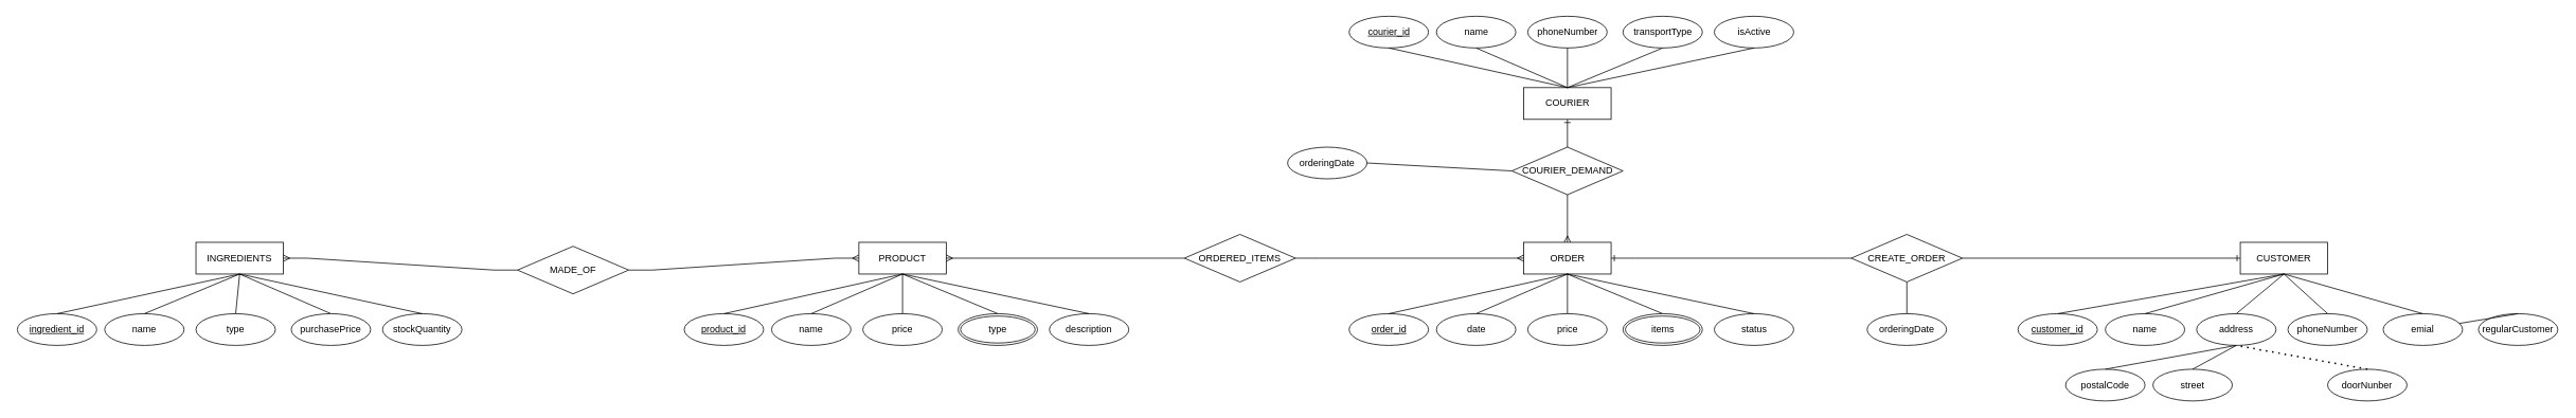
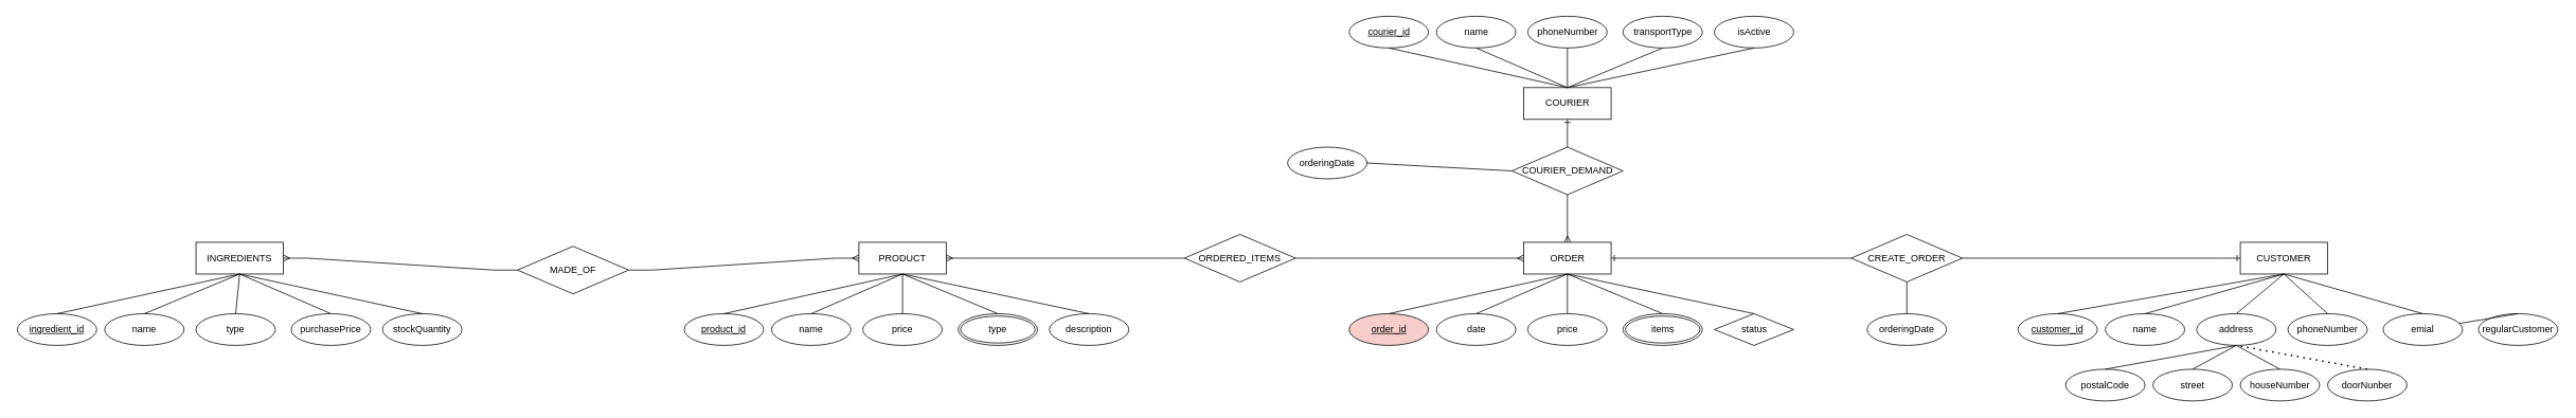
  <mxCell id="0" />
  <mxCell id="1" parent="0" />
  <mxCell id="2" value="CUSTOMER" style="rounded=0;whiteSpace=wrap;html=1;" parent="1" vertex="1"><mxGeometry x="2820" y="305" width="110" height="40" as="geometry" /></mxCell>
  <mxCell id="3" value="customer_id" style="ellipse;whiteSpace=wrap;html=1;align=center;fontStyle=4;" parent="1" vertex="1"><mxGeometry x="2540" y="395" width="100" height="40" as="geometry" /></mxCell>
  <mxCell id="4" value="name" style="ellipse;whiteSpace=wrap;html=1;align=center;" parent="1" vertex="1"><mxGeometry x="2650" y="395" width="100" height="40" as="geometry" /></mxCell>
  <mxCell id="5" value="address" style="ellipse;whiteSpace=wrap;html=1;align=center;" parent="1" vertex="1"><mxGeometry x="2765" y="395" width="100" height="40" as="geometry" /></mxCell>
  <mxCell id="6" value="phoneNumber" style="ellipse;whiteSpace=wrap;html=1;align=center;" parent="1" vertex="1"><mxGeometry x="2880" y="395" width="100" height="40" as="geometry" /></mxCell>
  <mxCell id="7" value="emial" style="ellipse;whiteSpace=wrap;html=1;align=center;" parent="1" vertex="1"><mxGeometry x="3000" y="395" width="100" height="40" as="geometry" /></mxCell>
  <mxCell id="8" value="" style="endArrow=none;html=1;rounded=0;exitX=0.5;exitY=0;exitDx=0;exitDy=0;entryX=0.5;entryY=1;entryDx=0;entryDy=0;" parent="1" source="3" target="2" edge="1"><mxGeometry width="50" height="50" relative="1" as="geometry"><mxPoint x="2770" y="395" as="sourcePoint" /><mxPoint x="2820" y="345" as="targetPoint" /></mxGeometry></mxCell>
  <mxCell id="9" value="" style="endArrow=none;html=1;rounded=0;exitX=0.5;exitY=0;exitDx=0;exitDy=0;entryX=0.5;entryY=1;entryDx=0;entryDy=0;" parent="1" source="4" target="2" edge="1"><mxGeometry width="50" height="50" relative="1" as="geometry"><mxPoint x="2770" y="395" as="sourcePoint" /><mxPoint x="2820" y="365" as="targetPoint" /></mxGeometry></mxCell>
  <mxCell id="10" value="" style="endArrow=none;html=1;rounded=0;exitX=0.5;exitY=0;exitDx=0;exitDy=0;entryX=0.5;entryY=1;entryDx=0;entryDy=0;" parent="1" source="5" target="2" edge="1"><mxGeometry width="50" height="50" relative="1" as="geometry"><mxPoint x="2770" y="395" as="sourcePoint" /><mxPoint x="2810" y="355" as="targetPoint" /></mxGeometry></mxCell>
  <mxCell id="11" value="" style="endArrow=none;html=1;rounded=0;exitX=0.5;exitY=0;exitDx=0;exitDy=0;entryX=0.5;entryY=1;entryDx=0;entryDy=0;" parent="1" source="6" target="2" edge="1"><mxGeometry width="50" height="50" relative="1" as="geometry"><mxPoint x="2770" y="395" as="sourcePoint" /><mxPoint x="2860" y="375" as="targetPoint" /></mxGeometry></mxCell>
  <mxCell id="12" value="" style="endArrow=none;html=1;rounded=0;exitX=0.5;exitY=0;exitDx=0;exitDy=0;entryX=0.5;entryY=1;entryDx=0;entryDy=0;" parent="1" source="7" target="2" edge="1"><mxGeometry width="50" height="50" relative="1" as="geometry"><mxPoint x="2770" y="395" as="sourcePoint" /><mxPoint x="2820" y="345" as="targetPoint" /></mxGeometry></mxCell>
  <mxCell id="13" value="ORDER" style="rounded=0;whiteSpace=wrap;html=1;" parent="1" vertex="1"><mxGeometry x="1917.5" y="305" width="110" height="40" as="geometry" /></mxCell>
- <mxCell id="14" value="order_id" style="ellipse;whiteSpace=wrap;html=1;align=center;fontStyle=4;" parent="1" vertex="1"><mxGeometry x="1697.5" y="395" width="100" height="40" as="geometry" /></mxCell>
+ <mxCell id="14" value="order_id" style="ellipse;whiteSpace=wrap;html=1;align=center;fontStyle=4;fillColor=#f8cecc;" parent="1" vertex="1"><mxGeometry x="1697.5" y="395" width="100" height="40" as="geometry" /></mxCell>
  <mxCell id="15" value="date" style="ellipse;whiteSpace=wrap;html=1;align=center;" parent="1" vertex="1"><mxGeometry x="1807.5" y="395" width="100" height="40" as="geometry" /></mxCell>
  <mxCell id="16" value="price" style="ellipse;whiteSpace=wrap;html=1;align=center;" parent="1" vertex="1"><mxGeometry x="1922.5" y="395" width="100" height="40" as="geometry" /></mxCell>
- <mxCell id="17" value="status" style="ellipse;whiteSpace=wrap;html=1;align=center;" parent="1" vertex="1"><mxGeometry x="2157.5" y="395" width="100" height="40" as="geometry" /></mxCell>
+ <mxCell id="17" value="status" style="rhombus;whiteSpace=wrap;html=1;align=center;" parent="1" vertex="1"><mxGeometry x="2157.5" y="395" width="100" height="40" as="geometry" /></mxCell>
  <mxCell id="18" value="" style="endArrow=none;html=1;rounded=0;exitX=0.5;exitY=0;exitDx=0;exitDy=0;entryX=0.5;entryY=1;entryDx=0;entryDy=0;" parent="1" source="14" target="13" edge="1"><mxGeometry width="50" height="50" relative="1" as="geometry"><mxPoint x="1927.5" y="395" as="sourcePoint" /><mxPoint x="1977.5" y="345" as="targetPoint" /></mxGeometry></mxCell>
  <mxCell id="19" value="" style="endArrow=none;html=1;rounded=0;exitX=0.5;exitY=0;exitDx=0;exitDy=0;entryX=0.5;entryY=1;entryDx=0;entryDy=0;" parent="1" source="15" target="13" edge="1"><mxGeometry width="50" height="50" relative="1" as="geometry"><mxPoint x="1927.5" y="395" as="sourcePoint" /><mxPoint x="1977.5" y="365" as="targetPoint" /></mxGeometry></mxCell>
  <mxCell id="20" value="" style="endArrow=none;html=1;rounded=0;exitX=0.5;exitY=0;exitDx=0;exitDy=0;entryX=0.5;entryY=1;entryDx=0;entryDy=0;" parent="1" source="16" target="13" edge="1"><mxGeometry width="50" height="50" relative="1" as="geometry"><mxPoint x="1927.5" y="395" as="sourcePoint" /><mxPoint x="1967.5" y="355" as="targetPoint" /></mxGeometry></mxCell>
  <mxCell id="21" value="" style="endArrow=none;html=1;rounded=0;exitX=0.5;exitY=0;exitDx=0;exitDy=0;entryX=0.5;entryY=1;entryDx=0;entryDy=0;" parent="1" source="23" target="13" edge="1"><mxGeometry width="50" height="50" relative="1" as="geometry"><mxPoint x="2087.5" y="395" as="sourcePoint" /><mxPoint x="2017.5" y="375" as="targetPoint" /></mxGeometry></mxCell>
  <mxCell id="22" value="" style="endArrow=none;html=1;rounded=0;exitX=0.5;exitY=0;exitDx=0;exitDy=0;entryX=0.5;entryY=1;entryDx=0;entryDy=0;" parent="1" source="17" target="13" edge="1"><mxGeometry width="50" height="50" relative="1" as="geometry"><mxPoint x="1927.5" y="395" as="sourcePoint" /><mxPoint x="1977.5" y="345" as="targetPoint" /></mxGeometry></mxCell>
  <mxCell id="23" value="items" style="ellipse;shape=doubleEllipse;margin=3;whiteSpace=wrap;html=1;align=center;" parent="1" vertex="1"><mxGeometry x="2042.5" y="395" width="100" height="40" as="geometry" /></mxCell>
  <mxCell id="24" style="edgeStyle=orthogonalEdgeStyle;rounded=0;orthogonalLoop=1;jettySize=auto;html=1;exitX=0.5;exitY=1;exitDx=0;exitDy=0;entryX=0.5;entryY=0;entryDx=0;entryDy=0;startArrow=ERone;startFill=0;endArrow=none;endFill=0;" parent="1" source="25" target="69" edge="1"><mxGeometry relative="1" as="geometry" /></mxCell>
  <mxCell id="25" value="COURIER" style="rounded=0;whiteSpace=wrap;html=1;" parent="1" vertex="1"><mxGeometry x="1917.5" y="110" width="110" height="40" as="geometry" /></mxCell>
  <mxCell id="26" value="courier_id" style="ellipse;whiteSpace=wrap;html=1;align=center;fontStyle=4;" parent="1" vertex="1"><mxGeometry x="1697.5" y="20" width="100" height="40" as="geometry" /></mxCell>
  <mxCell id="27" value="name" style="ellipse;whiteSpace=wrap;html=1;align=center;" parent="1" vertex="1"><mxGeometry x="1807.5" y="20" width="100" height="40" as="geometry" /></mxCell>
  <mxCell id="28" value="phoneNumber" style="ellipse;whiteSpace=wrap;html=1;align=center;" parent="1" vertex="1"><mxGeometry x="1922.5" y="20" width="100" height="40" as="geometry" /></mxCell>
  <mxCell id="29" value="isActive" style="ellipse;whiteSpace=wrap;html=1;align=center;" parent="1" vertex="1"><mxGeometry x="2157.5" y="20" width="100" height="40" as="geometry" /></mxCell>
  <mxCell id="30" value="" style="endArrow=none;html=1;rounded=0;exitX=0.5;exitY=1;exitDx=0;exitDy=0;entryX=0.5;entryY=0;entryDx=0;entryDy=0;" parent="1" source="26" target="25" edge="1"><mxGeometry width="50" height="50" relative="1" as="geometry"><mxPoint x="1927.5" y="200" as="sourcePoint" /><mxPoint x="1977.5" y="150" as="targetPoint" /></mxGeometry></mxCell>
  <mxCell id="31" value="" style="endArrow=none;html=1;rounded=0;exitX=0.5;exitY=1;exitDx=0;exitDy=0;entryX=0.5;entryY=0;entryDx=0;entryDy=0;" parent="1" source="27" target="25" edge="1"><mxGeometry width="50" height="50" relative="1" as="geometry"><mxPoint x="1927.5" y="200" as="sourcePoint" /><mxPoint x="1977.5" y="170" as="targetPoint" /></mxGeometry></mxCell>
  <mxCell id="32" value="" style="endArrow=none;html=1;rounded=0;entryX=0.5;entryY=0;entryDx=0;entryDy=0;exitX=0.5;exitY=1;exitDx=0;exitDy=0;" parent="1" source="28" target="25" edge="1"><mxGeometry width="50" height="50" relative="1" as="geometry"><mxPoint x="1972.5" y="60" as="sourcePoint" /><mxPoint x="1967.5" y="160" as="targetPoint" /></mxGeometry></mxCell>
  <mxCell id="33" value="" style="endArrow=none;html=1;rounded=0;exitX=0.5;exitY=1;exitDx=0;exitDy=0;entryX=0.5;entryY=0;entryDx=0;entryDy=0;" parent="1" source="35" target="25" edge="1"><mxGeometry width="50" height="50" relative="1" as="geometry"><mxPoint x="2092.5" y="200" as="sourcePoint" /><mxPoint x="2017.5" y="180" as="targetPoint" /></mxGeometry></mxCell>
  <mxCell id="34" value="" style="endArrow=none;html=1;rounded=0;exitX=0.5;exitY=1;exitDx=0;exitDy=0;" parent="1" source="29" edge="1"><mxGeometry width="50" height="50" relative="1" as="geometry"><mxPoint x="1927.5" y="200" as="sourcePoint" /><mxPoint x="1972.5" y="110" as="targetPoint" /></mxGeometry></mxCell>
  <mxCell id="35" value="transportType" style="ellipse;whiteSpace=wrap;html=1;align=center;" parent="1" vertex="1"><mxGeometry x="2042.5" y="20" width="100" height="40" as="geometry" /></mxCell>
  <mxCell id="36" value="regularCustomer" style="ellipse;whiteSpace=wrap;html=1;align=center;" parent="1" vertex="1"><mxGeometry x="3120" y="395" width="100" height="40" as="geometry" /></mxCell>
  <mxCell id="37" value="" style="endArrow=none;html=1;rounded=0;exitX=0.5;exitY=0;exitDx=0;exitDy=0;" parent="1" source="36" target="7" edge="1"><mxGeometry width="50" height="50" relative="1" as="geometry"><mxPoint x="2670" y="595" as="sourcePoint" /><mxPoint x="2720" y="545" as="targetPoint" /></mxGeometry></mxCell>
  <mxCell id="38" value="INGREDIENTS" style="rounded=0;whiteSpace=wrap;html=1;" parent="1" vertex="1"><mxGeometry x="245" y="305" width="110" height="40" as="geometry" /></mxCell>
  <mxCell id="39" value="ingredient_id" style="ellipse;whiteSpace=wrap;html=1;align=center;fontStyle=4;" parent="1" vertex="1"><mxGeometry x="20" y="395" width="100" height="40" as="geometry" /></mxCell>
  <mxCell id="40" value="name" style="ellipse;whiteSpace=wrap;html=1;align=center;" parent="1" vertex="1"><mxGeometry x="130" y="395" width="100" height="40" as="geometry" /></mxCell>
  <mxCell id="41" value="type" style="ellipse;whiteSpace=wrap;html=1;align=center;" parent="1" vertex="1"><mxGeometry x="245" y="395" width="100" height="40" as="geometry" /></mxCell>
  <mxCell id="42" value="stockQuantity" style="ellipse;whiteSpace=wrap;html=1;align=center;" parent="1" vertex="1"><mxGeometry x="480" y="395" width="100" height="40" as="geometry" /></mxCell>
  <mxCell id="43" value="" style="endArrow=none;html=1;rounded=0;exitX=0.5;exitY=0;exitDx=0;exitDy=0;entryX=0.5;entryY=1;entryDx=0;entryDy=0;" parent="1" source="39" target="38" edge="1"><mxGeometry width="50" height="50" relative="1" as="geometry"><mxPoint x="255" y="395" as="sourcePoint" /><mxPoint x="305" y="345" as="targetPoint" /></mxGeometry></mxCell>
  <mxCell id="44" value="" style="endArrow=none;html=1;rounded=0;exitX=0.5;exitY=0;exitDx=0;exitDy=0;entryX=0.5;entryY=1;entryDx=0;entryDy=0;" parent="1" source="40" target="38" edge="1"><mxGeometry width="50" height="50" relative="1" as="geometry"><mxPoint x="255" y="395" as="sourcePoint" /><mxPoint x="305" y="365" as="targetPoint" /></mxGeometry></mxCell>
  <mxCell id="45" value="" style="endArrow=none;html=1;rounded=0;exitX=0.5;exitY=0;exitDx=0;exitDy=0;entryX=0.5;entryY=1;entryDx=0;entryDy=0;" parent="1" source="41" target="38" edge="1"><mxGeometry width="50" height="50" relative="1" as="geometry"><mxPoint x="255" y="395" as="sourcePoint" /><mxPoint x="295" y="355" as="targetPoint" /></mxGeometry></mxCell>
  <mxCell id="46" value="" style="endArrow=none;html=1;rounded=0;exitX=0.5;exitY=0;exitDx=0;exitDy=0;entryX=0.5;entryY=1;entryDx=0;entryDy=0;" parent="1" source="48" target="38" edge="1"><mxGeometry width="50" height="50" relative="1" as="geometry"><mxPoint x="420" y="395" as="sourcePoint" /><mxPoint x="345" y="375" as="targetPoint" /></mxGeometry></mxCell>
  <mxCell id="47" value="" style="endArrow=none;html=1;rounded=0;exitX=0.5;exitY=0;exitDx=0;exitDy=0;entryX=0.5;entryY=1;entryDx=0;entryDy=0;" parent="1" source="42" target="38" edge="1"><mxGeometry width="50" height="50" relative="1" as="geometry"><mxPoint x="255" y="395" as="sourcePoint" /><mxPoint x="305" y="345" as="targetPoint" /></mxGeometry></mxCell>
  <mxCell id="48" value="purchasePrice" style="ellipse;whiteSpace=wrap;html=1;align=center;" parent="1" vertex="1"><mxGeometry x="365" y="395" width="100" height="40" as="geometry" /></mxCell>
  <mxCell id="49" value="CREATE_ORDER" style="rhombus;whiteSpace=wrap;html=1;" parent="1" vertex="1"><mxGeometry x="2330" y="295" width="140" height="60" as="geometry" /></mxCell>
  <mxCell id="50" value="orderingDate" style="ellipse;whiteSpace=wrap;html=1;align=center;" parent="1" vertex="1"><mxGeometry x="2350" y="395" width="100" height="40" as="geometry" /></mxCell>
  <mxCell id="51" value="" style="endArrow=none;html=1;rounded=0;entryX=0.5;entryY=1;entryDx=0;entryDy=0;exitX=0.5;exitY=0;exitDx=0;exitDy=0;" parent="1" source="50" target="49" edge="1"><mxGeometry width="50" height="50" relative="1" as="geometry"><mxPoint x="2400" y="575" as="sourcePoint" /><mxPoint x="2450" y="525" as="targetPoint" /></mxGeometry></mxCell>
  <mxCell id="52" value="" style="edgeStyle=entityRelationEdgeStyle;fontSize=12;html=1;endArrow=ERone;rounded=0;entryX=0;entryY=0.5;entryDx=0;entryDy=0;exitX=1;exitY=0.5;exitDx=0;exitDy=0;endFill=0;" parent="1" source="49" target="2" edge="1"><mxGeometry width="100" height="100" relative="1" as="geometry"><mxPoint x="2620" y="315" as="sourcePoint" /><mxPoint x="2720" y="215" as="targetPoint" /></mxGeometry></mxCell>
  <mxCell id="53" value="" style="edgeStyle=entityRelationEdgeStyle;fontSize=12;html=1;endArrow=none;rounded=0;exitX=1;exitY=0.5;exitDx=0;exitDy=0;entryX=0;entryY=0.5;entryDx=0;entryDy=0;startArrow=ERone;startFill=0;endFill=0;" parent="1" source="13" target="49" edge="1"><mxGeometry width="100" height="100" relative="1" as="geometry"><mxPoint x="2620" y="315" as="sourcePoint" /><mxPoint x="2720" y="215" as="targetPoint" /></mxGeometry></mxCell>
  <mxCell id="54" value="PRODUCT" style="rounded=0;whiteSpace=wrap;html=1;" parent="1" vertex="1"><mxGeometry x="1080" y="305" width="110" height="40" as="geometry" /></mxCell>
  <mxCell id="55" value="product_id" style="ellipse;whiteSpace=wrap;html=1;align=center;fontStyle=4;" parent="1" vertex="1"><mxGeometry x="860" y="395" width="100" height="40" as="geometry" /></mxCell>
  <mxCell id="56" value="name" style="ellipse;whiteSpace=wrap;html=1;align=center;" parent="1" vertex="1"><mxGeometry x="970" y="395" width="100" height="40" as="geometry" /></mxCell>
  <mxCell id="57" value="price" style="ellipse;whiteSpace=wrap;html=1;align=center;" parent="1" vertex="1"><mxGeometry x="1085" y="395" width="100" height="40" as="geometry" /></mxCell>
  <mxCell id="58" value="description" style="ellipse;whiteSpace=wrap;html=1;align=center;" parent="1" vertex="1"><mxGeometry x="1320" y="395" width="100" height="40" as="geometry" /></mxCell>
  <mxCell id="59" value="" style="endArrow=none;html=1;rounded=0;exitX=0.5;exitY=0;exitDx=0;exitDy=0;entryX=0.5;entryY=1;entryDx=0;entryDy=0;" parent="1" source="55" target="54" edge="1"><mxGeometry width="50" height="50" relative="1" as="geometry"><mxPoint x="1090" y="395" as="sourcePoint" /><mxPoint x="1140" y="345" as="targetPoint" /></mxGeometry></mxCell>
  <mxCell id="60" value="" style="endArrow=none;html=1;rounded=0;exitX=0.5;exitY=0;exitDx=0;exitDy=0;entryX=0.5;entryY=1;entryDx=0;entryDy=0;" parent="1" source="56" target="54" edge="1"><mxGeometry width="50" height="50" relative="1" as="geometry"><mxPoint x="1090" y="395" as="sourcePoint" /><mxPoint x="1140" y="365" as="targetPoint" /></mxGeometry></mxCell>
  <mxCell id="61" value="" style="endArrow=none;html=1;rounded=0;exitX=0.5;exitY=0;exitDx=0;exitDy=0;entryX=0.5;entryY=1;entryDx=0;entryDy=0;" parent="1" source="57" target="54" edge="1"><mxGeometry width="50" height="50" relative="1" as="geometry"><mxPoint x="1090" y="395" as="sourcePoint" /><mxPoint x="1130" y="355" as="targetPoint" /></mxGeometry></mxCell>
  <mxCell id="62" value="" style="endArrow=none;html=1;rounded=0;exitX=0.5;exitY=0;exitDx=0;exitDy=0;entryX=0.5;entryY=1;entryDx=0;entryDy=0;" parent="1" source="64" target="54" edge="1"><mxGeometry width="50" height="50" relative="1" as="geometry"><mxPoint x="1250" y="395" as="sourcePoint" /><mxPoint x="1180" y="375" as="targetPoint" /></mxGeometry></mxCell>
  <mxCell id="63" value="" style="endArrow=none;html=1;rounded=0;exitX=0.5;exitY=0;exitDx=0;exitDy=0;entryX=0.5;entryY=1;entryDx=0;entryDy=0;" parent="1" source="58" target="54" edge="1"><mxGeometry width="50" height="50" relative="1" as="geometry"><mxPoint x="1090" y="395" as="sourcePoint" /><mxPoint x="1140" y="345" as="targetPoint" /></mxGeometry></mxCell>
  <mxCell id="64" value="type" style="ellipse;shape=doubleEllipse;margin=3;whiteSpace=wrap;html=1;align=center;" parent="1" vertex="1"><mxGeometry x="1205" y="395" width="100" height="40" as="geometry" /></mxCell>
  <mxCell id="65" value="ORDERED_ITEMS" style="rhombus;whiteSpace=wrap;html=1;" parent="1" vertex="1"><mxGeometry x="1490" y="295" width="140" height="60" as="geometry" /></mxCell>
  <mxCell id="66" value="" style="edgeStyle=entityRelationEdgeStyle;fontSize=12;html=1;endArrow=none;startArrow=ERmany;rounded=0;entryX=0;entryY=0.5;entryDx=0;entryDy=0;exitX=1;exitY=0.5;exitDx=0;exitDy=0;startFill=0;endFill=0;" parent="1" source="54" target="65" edge="1"><mxGeometry width="100" height="100" relative="1" as="geometry"><mxPoint x="1540" y="745" as="sourcePoint" /><mxPoint x="1640" y="645" as="targetPoint" /></mxGeometry></mxCell>
  <mxCell id="67" value="" style="edgeStyle=entityRelationEdgeStyle;fontSize=12;html=1;endArrow=none;startArrow=ERmany;rounded=0;entryX=1;entryY=0.5;entryDx=0;entryDy=0;exitX=0;exitY=0.5;exitDx=0;exitDy=0;startFill=0;endFill=0;" parent="1" source="13" target="65" edge="1"><mxGeometry width="100" height="100" relative="1" as="geometry"><mxPoint x="1120" y="335" as="sourcePoint" /><mxPoint x="1460" y="335" as="targetPoint" /></mxGeometry></mxCell>
  <mxCell id="68" style="edgeStyle=orthogonalEdgeStyle;rounded=0;orthogonalLoop=1;jettySize=auto;html=1;exitX=0.5;exitY=1;exitDx=0;exitDy=0;entryX=0.5;entryY=0;entryDx=0;entryDy=0;startArrow=none;startFill=0;endArrow=ERmany;endFill=0;" parent="1" source="69" target="13" edge="1"><mxGeometry relative="1" as="geometry" /></mxCell>
  <mxCell id="69" value="COURIER_DEMAND" style="rhombus;whiteSpace=wrap;html=1;" parent="1" vertex="1"><mxGeometry x="1902.5" y="185" width="140" height="60" as="geometry" /></mxCell>
  <mxCell id="70" value="orderingDate" style="ellipse;whiteSpace=wrap;html=1;align=center;" parent="1" vertex="1"><mxGeometry x="1620" y="185" width="100" height="40" as="geometry" /></mxCell>
  <mxCell id="71" value="" style="endArrow=none;html=1;rounded=0;entryX=0;entryY=0.5;entryDx=0;entryDy=0;exitX=1;exitY=0.5;exitDx=0;exitDy=0;" parent="1" source="70" target="69" edge="1"><mxGeometry width="50" height="50" relative="1" as="geometry"><mxPoint x="1840" y="455" as="sourcePoint" /><mxPoint x="1890" y="405" as="targetPoint" /></mxGeometry></mxCell>
  <mxCell id="72" value="MADE_OF" style="rhombus;whiteSpace=wrap;html=1;" parent="1" vertex="1"><mxGeometry x="650" y="310" width="140" height="60" as="geometry" /></mxCell>
  <mxCell id="73" value="" style="edgeStyle=entityRelationEdgeStyle;fontSize=12;html=1;endArrow=none;startArrow=ERmany;rounded=0;exitX=1;exitY=0.5;exitDx=0;exitDy=0;entryX=0;entryY=0.5;entryDx=0;entryDy=0;endFill=0;" parent="1" source="38" target="72" edge="1"><mxGeometry width="100" height="100" relative="1" as="geometry"><mxPoint x="620" y="435" as="sourcePoint" /><mxPoint x="720" y="335" as="targetPoint" /></mxGeometry></mxCell>
  <mxCell id="74" value="" style="edgeStyle=entityRelationEdgeStyle;fontSize=12;html=1;endArrow=ERmany;startArrow=none;rounded=0;exitX=1;exitY=0.5;exitDx=0;exitDy=0;entryX=0;entryY=0.5;entryDx=0;entryDy=0;endFill=0;startFill=0;" parent="1" source="72" target="54" edge="1"><mxGeometry width="100" height="100" relative="1" as="geometry"><mxPoint x="365" y="335" as="sourcePoint" /><mxPoint x="660" y="335" as="targetPoint" /></mxGeometry></mxCell>
  <mxCell id="75" value="postalCode" style="ellipse;whiteSpace=wrap;html=1;align=center;" parent="1" vertex="1"><mxGeometry x="2600" y="465" width="100" height="40" as="geometry" /></mxCell>
  <mxCell id="76" value="street" style="ellipse;whiteSpace=wrap;html=1;align=center;" parent="1" vertex="1"><mxGeometry x="2710" y="465" width="100" height="40" as="geometry" /></mxCell>
+ <mxCell id="77" value="houseNumber" style="ellipse;whiteSpace=wrap;html=1;align=center;" parent="1" vertex="1"><mxGeometry x="2820" y="465" width="100" height="40" as="geometry" /></mxCell>
  <mxCell id="78" value="doorNunber" style="ellipse;whiteSpace=wrap;html=1;align=center;" parent="1" vertex="1"><mxGeometry x="2930" y="465" width="100" height="40" as="geometry" /></mxCell>
  <mxCell id="79" value="" style="endArrow=none;html=1;rounded=0;exitX=0.5;exitY=0;exitDx=0;exitDy=0;entryX=0.5;entryY=1;entryDx=0;entryDy=0;" parent="1" source="75" target="5" edge="1"><mxGeometry width="50" height="50" relative="1" as="geometry"><mxPoint x="2810" y="275" as="sourcePoint" /><mxPoint x="2860" y="225" as="targetPoint" /></mxGeometry></mxCell>
  <mxCell id="80" value="" style="endArrow=none;html=1;rounded=0;exitX=0.5;exitY=0;exitDx=0;exitDy=0;entryX=0.5;entryY=1;entryDx=0;entryDy=0;" parent="1" source="76" target="5" edge="1"><mxGeometry width="50" height="50" relative="1" as="geometry"><mxPoint x="2660" y="475" as="sourcePoint" /><mxPoint x="2820" y="455" as="targetPoint" /></mxGeometry></mxCell>
+ <mxCell id="81" value="" style="endArrow=none;html=1;rounded=0;exitX=0.5;exitY=0;exitDx=0;exitDy=0;entryX=0.5;entryY=1;entryDx=0;entryDy=0;" parent="1" source="77" target="5" edge="1"><mxGeometry width="50" height="50" relative="1" as="geometry"><mxPoint x="2770" y="475" as="sourcePoint" /><mxPoint x="2825" y="445" as="targetPoint" /></mxGeometry></mxCell>
  <mxCell id="82" value="" style="endArrow=none;dashed=1;html=1;dashPattern=1 3;strokeWidth=2;rounded=0;exitX=0.5;exitY=0;exitDx=0;exitDy=0;entryX=0.5;entryY=1;entryDx=0;entryDy=0;" parent="1" source="78" target="5" edge="1"><mxGeometry width="50" height="50" relative="1" as="geometry"><mxPoint x="2810" y="275" as="sourcePoint" /><mxPoint x="2860" y="225" as="targetPoint" /></mxGeometry></mxCell>
